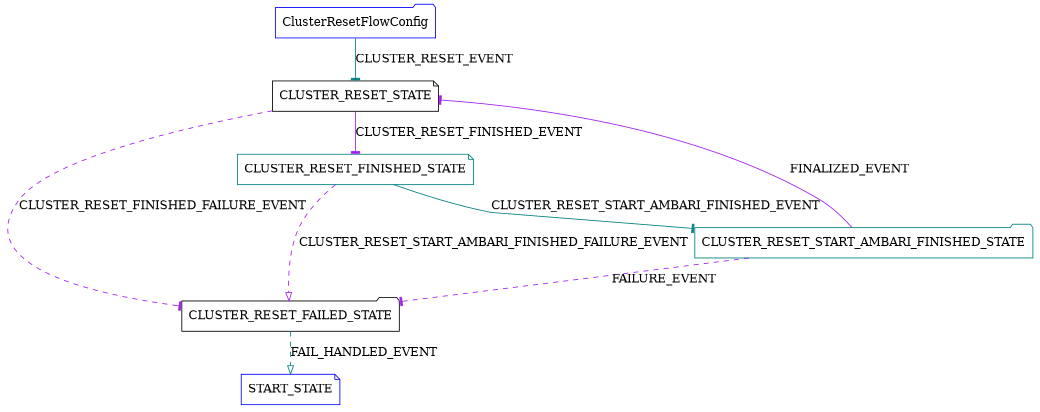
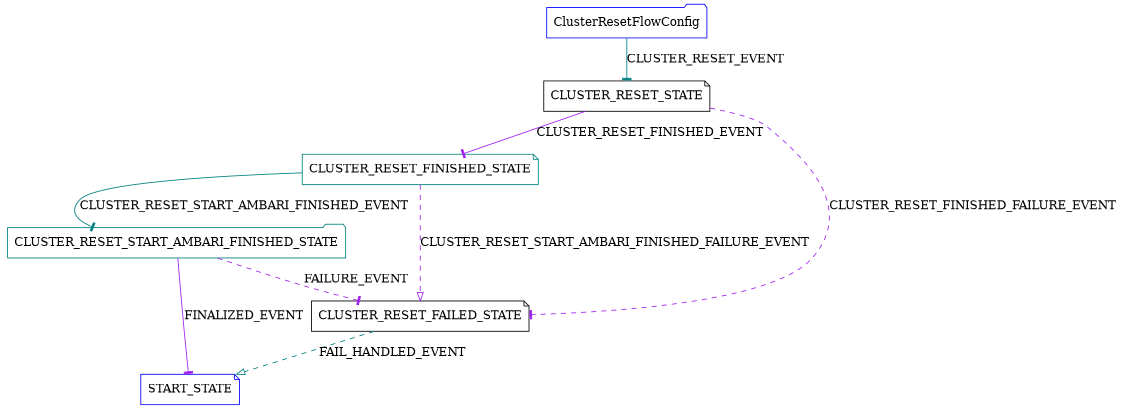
  digraph {
    node [color=blue shape=folder]
    edge [arrowhead=tee color=purple style=solid]
    n1 [label=ClusterResetFlowConfig]
    CLUSTER_RESET_STATE [color=black shape=note]
    CLUSTER_RESET_FINISHED_STATE [color=teal shape=note]
-   CLUSTER_RESET_FAILED_STATE [color=black]
+   CLUSTER_RESET_FAILED_STATE [color=black shape=note]
    CLUSTER_RESET_START_AMBARI_FINISHED_STATE [color=teal]
    n6 [label=START_STATE shape=note]
    n1 -> CLUSTER_RESET_STATE [color=teal label=CLUSTER_RESET_EVENT]
    CLUSTER_RESET_STATE -> CLUSTER_RESET_FINISHED_STATE [label=CLUSTER_RESET_FINISHED_EVENT]
    CLUSTER_RESET_STATE -> CLUSTER_RESET_FAILED_STATE [label=CLUSTER_RESET_FINISHED_FAILURE_EVENT style=dashed]
    CLUSTER_RESET_FINISHED_STATE -> CLUSTER_RESET_FAILED_STATE [arrowhead=onormal label=CLUSTER_RESET_START_AMBARI_FINISHED_FAILURE_EVENT style=dashed]
    CLUSTER_RESET_FINISHED_STATE -> CLUSTER_RESET_START_AMBARI_FINISHED_STATE [color=teal label=CLUSTER_RESET_START_AMBARI_FINISHED_EVENT]
    CLUSTER_RESET_FAILED_STATE -> n6 [arrowhead=onormal color=teal label=FAIL_HANDLED_EVENT style=dashed]
    CLUSTER_RESET_START_AMBARI_FINISHED_STATE -> CLUSTER_RESET_FAILED_STATE [label=FAILURE_EVENT style=dashed]
-   CLUSTER_RESET_START_AMBARI_FINISHED_STATE -> CLUSTER_RESET_STATE [label=FINALIZED_EVENT]
+   CLUSTER_RESET_START_AMBARI_FINISHED_STATE -> n6 [label=FINALIZED_EVENT]
  }
